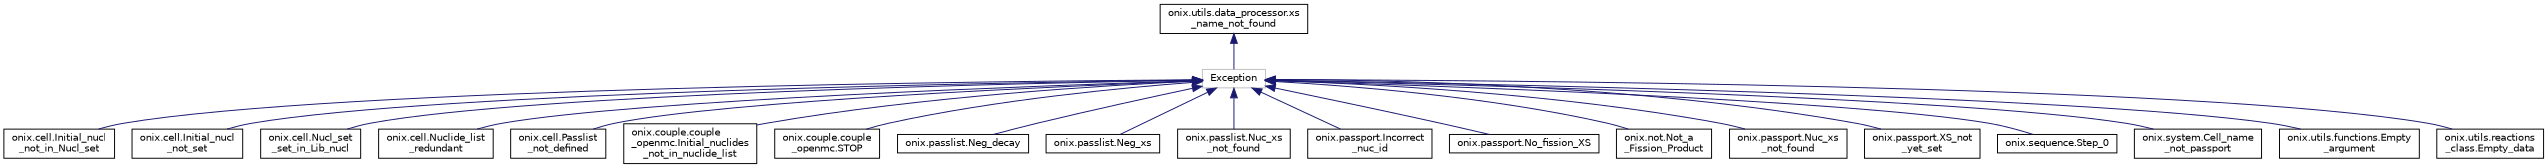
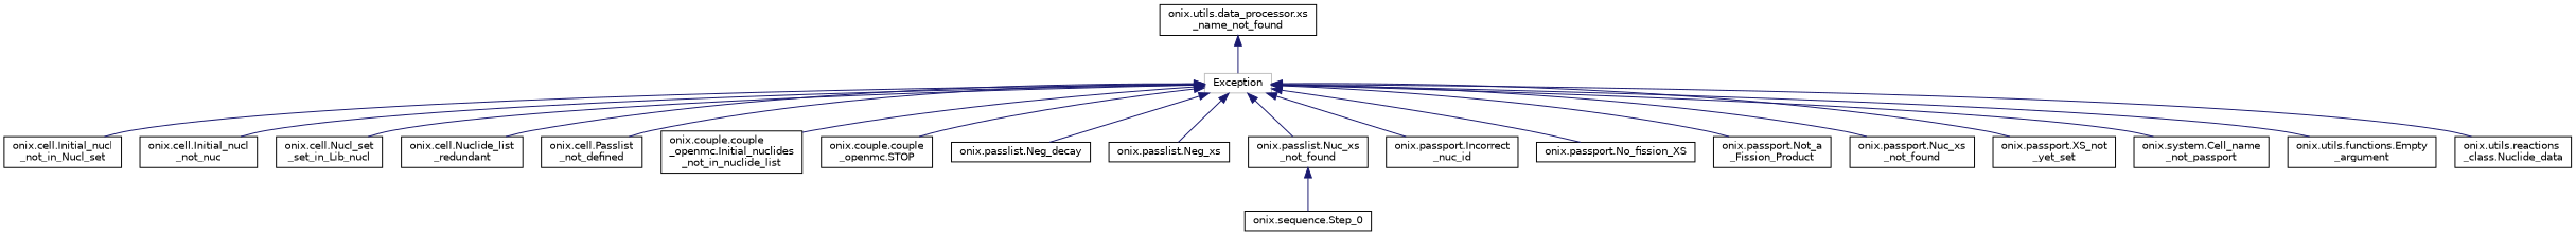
  digraph {
    rankdir=TB
    node [color=black fillcolor=white fontname=Helvetica fontsize=10 shape=record style=filled]
    edge [color=midnightblue dir=back fontname=Helvetica fontsize=10 labelfontname=Helvetica labelfontsize=10 style=solid]
    n1 [color=grey75 height=0.2 label=Exception width=0.4]
    n2 [height=0.2 label="onix.cell.Initial_nucl\l_not_in_Nucl_set" width=0.4]
-   n3 [height=0.2 label="onix.cell.Initial_nucl\l_not_set" width=0.4]
+   n3 [height=0.2 label="onix.cell.Initial_nucl\l_not_nuc" width=0.4]
    n4 [height=0.2 label="onix.cell.Nucl_set\l_set_in_Lib_nucl" width=0.4]
    n5 [height=0.2 label="onix.cell.Nuclide_list\l_redundant" width=0.4]
    n6 [height=0.2 label="onix.cell.Passlist\l_not_defined" width=0.4]
    n7 [height=0.2 label="onix.couple.couple\l_openmc.Initial_nuclides\l_not_in_nuclide_list" width=0.4]
    n8 [height=0.2 label="onix.couple.couple\l_openmc.STOP" width=0.4]
    n9 [height=0.2 label="onix.passlist.Neg_decay" width=0.4]
    n10 [height=0.2 label="onix.passlist.Neg_xs" width=0.4]
    n11 [height=0.2 label="onix.passlist.Nuc_xs\l_not_found" width=0.4]
    n12 [height=0.2 label="onix.passport.Incorrect\l_nuc_id" width=0.4]
    n13 [height=0.2 label="onix.passport.No_fission_XS" width=0.4]
-   n14 [height=0.2 label="onix.not.Not_a\l_Fission_Product" width=0.4]
+   n14 [height=0.2 label="onix.passport.Not_a\l_Fission_Product" width=0.4]
    n15 [height=0.2 label="onix.passport.Nuc_xs\l_not_found" width=0.4]
    n16 [height=0.2 label="onix.passport.XS_not\l_yet_set" width=0.4]
    n17 [height=0.2 label="onix.sequence.Step_0" width=0.4]
    n18 [height=0.2 label="onix.system.Cell_name\l_not_passport" width=0.4]
    n19 [height=0.2 label="onix.utils.functions.Empty\l_argument" width=0.4]
-   n20 [height=0.2 label="onix.utils.reactions\l_class.Empty_data" width=0.4]
+   n20 [height=0.2 label="onix.utils.reactions\l_class.Nuclide_data" width=0.4]
    n21 [height=0.2 label="onix.utils.data_processor.xs\l_name_not_found" width=0.4]
    n1 -> n2
    n1 -> n3
    n1 -> n4
    n1 -> n5
    n1 -> n6
    n1 -> n7
    n1 -> n8
    n1 -> n9
    n1 -> n10
    n1 -> n11
    n1 -> n12
    n1 -> n13
    n1 -> n14
    n1 -> n15
    n1 -> n16
-   n1 -> n17
+   n11 -> n17
    n1 -> n18
    n1 -> n19
    n1 -> n20
    n21 -> n1
  }
